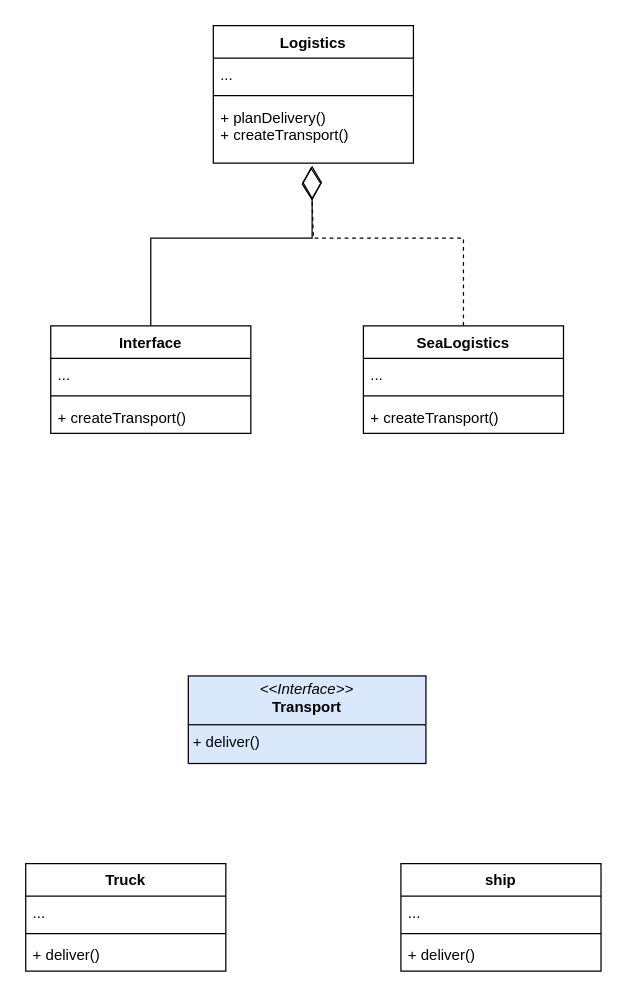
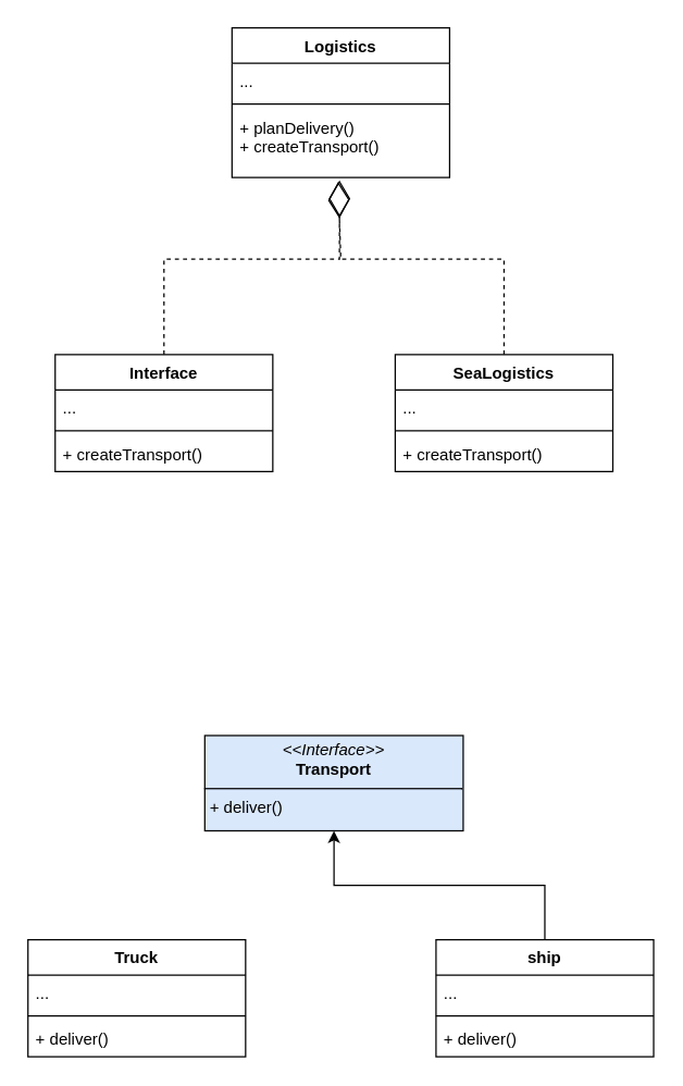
  <mxCell id="0" />
  <mxCell id="1" parent="0" />
  <mxCell id="2" value="Interface" style="swimlane;fontStyle=1;align=center;verticalAlign=top;childLayout=stackLayout;horizontal=1;startSize=26;horizontalStack=0;resizeParent=1;resizeParentMax=0;resizeLast=0;collapsible=1;marginBottom=0;whiteSpace=wrap;html=1;" parent="1" vertex="1"><mxGeometry x="40" y="260" width="160" height="86" as="geometry" /></mxCell>
  <mxCell id="3" value="..." style="text;strokeColor=none;fillColor=none;align=left;verticalAlign=top;spacingLeft=4;spacingRight=4;overflow=hidden;rotatable=0;points=[[0,0.5],[1,0.5]];portConstraint=eastwest;whiteSpace=wrap;html=1;" parent="2" vertex="1"><mxGeometry y="26" width="160" height="26" as="geometry" /></mxCell>
  <mxCell id="4" value="" style="line;strokeWidth=1;fillColor=none;align=left;verticalAlign=middle;spacingTop=-1;spacingLeft=3;spacingRight=3;rotatable=0;labelPosition=right;points=[];portConstraint=eastwest;strokeColor=inherit;" parent="2" vertex="1"><mxGeometry y="52" width="160" height="8" as="geometry" /></mxCell>
  <mxCell id="5" value="+ createTransport()" style="text;strokeColor=none;fillColor=none;align=left;verticalAlign=top;spacingLeft=4;spacingRight=4;overflow=hidden;rotatable=0;points=[[0,0.5],[1,0.5]];portConstraint=eastwest;whiteSpace=wrap;html=1;" parent="2" vertex="1"><mxGeometry y="60" width="160" height="26" as="geometry" /></mxCell>
  <mxCell id="6" value="SeaLogistics" style="swimlane;fontStyle=1;align=center;verticalAlign=top;childLayout=stackLayout;horizontal=1;startSize=26;horizontalStack=0;resizeParent=1;resizeParentMax=0;resizeLast=0;collapsible=1;marginBottom=0;whiteSpace=wrap;html=1;" parent="1" vertex="1"><mxGeometry x="290" y="260" width="160" height="86" as="geometry" /></mxCell>
  <mxCell id="7" value="..." style="text;strokeColor=none;fillColor=none;align=left;verticalAlign=top;spacingLeft=4;spacingRight=4;overflow=hidden;rotatable=0;points=[[0,0.5],[1,0.5]];portConstraint=eastwest;whiteSpace=wrap;html=1;" parent="6" vertex="1"><mxGeometry y="26" width="160" height="26" as="geometry" /></mxCell>
  <mxCell id="8" value="" style="line;strokeWidth=1;fillColor=none;align=left;verticalAlign=middle;spacingTop=-1;spacingLeft=3;spacingRight=3;rotatable=0;labelPosition=right;points=[];portConstraint=eastwest;strokeColor=inherit;" parent="6" vertex="1"><mxGeometry y="52" width="160" height="8" as="geometry" /></mxCell>
  <mxCell id="9" value="+ createTransport()" style="text;strokeColor=none;fillColor=none;align=left;verticalAlign=top;spacingLeft=4;spacingRight=4;overflow=hidden;rotatable=0;points=[[0,0.5],[1,0.5]];portConstraint=eastwest;whiteSpace=wrap;html=1;" parent="6" vertex="1"><mxGeometry y="60" width="160" height="26" as="geometry" /></mxCell>
  <mxCell id="10" value="Logistics" style="swimlane;fontStyle=1;align=center;verticalAlign=top;childLayout=stackLayout;horizontal=1;startSize=26;horizontalStack=0;resizeParent=1;resizeParentMax=0;resizeLast=0;collapsible=1;marginBottom=0;whiteSpace=wrap;html=1;" parent="1" vertex="1"><mxGeometry x="170" y="20" width="160" height="110" as="geometry" /></mxCell>
  <mxCell id="11" value="..." style="text;strokeColor=none;fillColor=none;align=left;verticalAlign=top;spacingLeft=4;spacingRight=4;overflow=hidden;rotatable=0;points=[[0,0.5],[1,0.5]];portConstraint=eastwest;whiteSpace=wrap;html=1;" parent="10" vertex="1"><mxGeometry y="26" width="160" height="26" as="geometry" /></mxCell>
  <mxCell id="12" value="" style="line;strokeWidth=1;fillColor=none;align=left;verticalAlign=middle;spacingTop=-1;spacingLeft=3;spacingRight=3;rotatable=0;labelPosition=right;points=[];portConstraint=eastwest;strokeColor=inherit;" parent="10" vertex="1"><mxGeometry y="52" width="160" height="8" as="geometry" /></mxCell>
  <mxCell id="13" value="&lt;div&gt;+ planDelivery()&lt;/div&gt;+ createTransport()" style="text;strokeColor=none;fillColor=none;align=left;verticalAlign=top;spacingLeft=4;spacingRight=4;overflow=hidden;rotatable=0;points=[[0,0.5],[1,0.5]];portConstraint=eastwest;whiteSpace=wrap;html=1;" parent="10" vertex="1"><mxGeometry y="60" width="160" height="50" as="geometry" /></mxCell>
- <mxCell id="14" value="" style="endArrow=diamondThin;endFill=0;endSize=24;html=1;rounded=0;entryX=0.494;entryY=1.04;entryDx=0;entryDy=0;entryPerimeter=0;exitX=0.5;exitY=0;exitDx=0;exitDy=0;" parent="1" source="2" target="13" edge="1"><mxGeometry width="160" relative="1" as="geometry"><mxPoint x="260" y="160" as="sourcePoint" /><mxPoint x="420" y="160" as="targetPoint" /><Array as="points"><mxPoint x="120" y="190" /><mxPoint x="249" y="190" /></Array></mxGeometry></mxCell>
+ <mxCell id="14" value="" style="endArrow=diamondThin;endFill=0;endSize=24;html=1;rounded=0;entryX=0.494;entryY=1.04;entryDx=0;entryDy=0;entryPerimeter=0;exitX=0.5;exitY=0;exitDx=0;exitDy=0;dashed=1;" parent="1" source="2" target="13" edge="1"><mxGeometry width="160" relative="1" as="geometry"><mxPoint x="260" y="160" as="sourcePoint" /><mxPoint x="420" y="160" as="targetPoint" /><Array as="points"><mxPoint x="120" y="190" /><mxPoint x="249" y="190" /></Array></mxGeometry></mxCell>
  <mxCell id="15" value="" style="endArrow=diamondThin;endFill=0;endSize=24;html=1;rounded=0;exitX=0.5;exitY=0;exitDx=0;exitDy=0;entryX=0.488;entryY=1.06;entryDx=0;entryDy=0;entryPerimeter=0;dashed=1;" parent="1" source="6" target="13" edge="1"><mxGeometry width="160" relative="1" as="geometry"><mxPoint x="260" y="160" as="sourcePoint" /><mxPoint x="250" y="130" as="targetPoint" /><Array as="points"><mxPoint x="370" y="190" /><mxPoint x="250" y="190" /></Array></mxGeometry></mxCell>
  <mxCell id="16" value="&lt;p style=&quot;margin:0px;margin-top:4px;text-align:center;&quot;&gt;&lt;i&gt;&amp;lt;&amp;lt;Interface&amp;gt;&amp;gt;&lt;/i&gt;&lt;br&gt;&lt;b&gt;Transport&lt;/b&gt;&lt;/p&gt;&lt;hr size=&quot;1&quot; style=&quot;border-style:solid;&quot;&gt;&lt;p style=&quot;margin:0px;margin-left:4px;&quot;&gt;+ deliver()&lt;br&gt;&lt;/p&gt;" style="verticalAlign=top;align=left;overflow=fill;html=1;whiteSpace=wrap;fillColor=#dae8fc;" vertex="1" parent="1"><mxGeometry x="150" y="540" width="190" height="70" as="geometry" /></mxCell>
  <mxCell id="17" value="Truck" style="swimlane;fontStyle=1;align=center;verticalAlign=top;childLayout=stackLayout;horizontal=1;startSize=26;horizontalStack=0;resizeParent=1;resizeParentMax=0;resizeLast=0;collapsible=1;marginBottom=0;whiteSpace=wrap;html=1;" vertex="1" parent="1"><mxGeometry x="20" y="690" width="160" height="86" as="geometry" /></mxCell>
  <mxCell id="18" value="..." style="text;strokeColor=none;fillColor=none;align=left;verticalAlign=top;spacingLeft=4;spacingRight=4;overflow=hidden;rotatable=0;points=[[0,0.5],[1,0.5]];portConstraint=eastwest;whiteSpace=wrap;html=1;" vertex="1" parent="17"><mxGeometry y="26" width="160" height="26" as="geometry" /></mxCell>
  <mxCell id="19" value="" style="line;strokeWidth=1;fillColor=none;align=left;verticalAlign=middle;spacingTop=-1;spacingLeft=3;spacingRight=3;rotatable=0;labelPosition=right;points=[];portConstraint=eastwest;strokeColor=inherit;" vertex="1" parent="17"><mxGeometry y="52" width="160" height="8" as="geometry" /></mxCell>
  <mxCell id="20" value="+ deliver()" style="text;strokeColor=none;fillColor=none;align=left;verticalAlign=top;spacingLeft=4;spacingRight=4;overflow=hidden;rotatable=0;points=[[0,0.5],[1,0.5]];portConstraint=eastwest;whiteSpace=wrap;html=1;" vertex="1" parent="17"><mxGeometry y="60" width="160" height="26" as="geometry" /></mxCell>
+ <mxCell id="21" style="edgeStyle=orthogonalEdgeStyle;rounded=0;orthogonalLoop=1;jettySize=auto;html=1;entryX=0.5;entryY=1;entryDx=0;entryDy=0;" edge="1" parent="1" source="22" target="16"><mxGeometry relative="1" as="geometry" /></mxCell>
  <mxCell id="22" value="ship" style="swimlane;fontStyle=1;align=center;verticalAlign=top;childLayout=stackLayout;horizontal=1;startSize=26;horizontalStack=0;resizeParent=1;resizeParentMax=0;resizeLast=0;collapsible=1;marginBottom=0;whiteSpace=wrap;html=1;" vertex="1" parent="1"><mxGeometry x="320" y="690" width="160" height="86" as="geometry" /></mxCell>
  <mxCell id="23" value="..." style="text;strokeColor=none;fillColor=none;align=left;verticalAlign=top;spacingLeft=4;spacingRight=4;overflow=hidden;rotatable=0;points=[[0,0.5],[1,0.5]];portConstraint=eastwest;whiteSpace=wrap;html=1;" vertex="1" parent="22"><mxGeometry y="26" width="160" height="26" as="geometry" /></mxCell>
  <mxCell id="24" value="" style="line;strokeWidth=1;fillColor=none;align=left;verticalAlign=middle;spacingTop=-1;spacingLeft=3;spacingRight=3;rotatable=0;labelPosition=right;points=[];portConstraint=eastwest;strokeColor=inherit;" vertex="1" parent="22"><mxGeometry y="52" width="160" height="8" as="geometry" /></mxCell>
  <mxCell id="25" value="+ deliver()" style="text;strokeColor=none;fillColor=none;align=left;verticalAlign=top;spacingLeft=4;spacingRight=4;overflow=hidden;rotatable=0;points=[[0,0.5],[1,0.5]];portConstraint=eastwest;whiteSpace=wrap;html=1;" vertex="1" parent="22"><mxGeometry y="60" width="160" height="26" as="geometry" /></mxCell>
